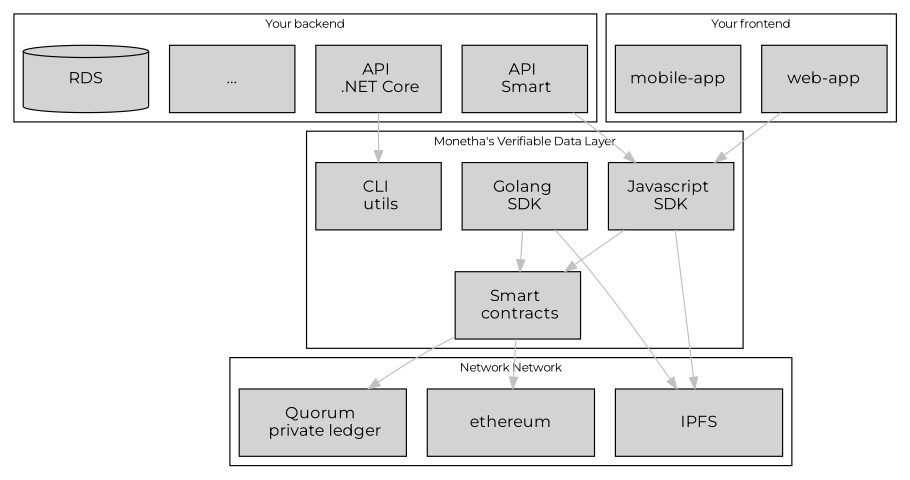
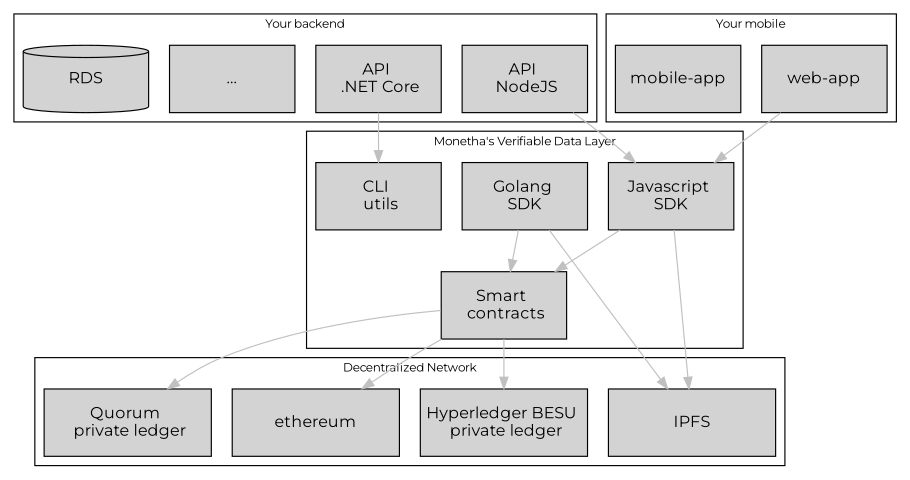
  digraph {
    color=black
    fontcolor=blacks
    fontname=Montserrat
    fontsize=10
    node [fontname=Montserrat margin=0 shape=box style=filled]
    edge [color=grey fontname=Montserrat fontsize=10]
    n1 [height=0.8 label="Golang \nSDK" width=1.5]
    n2 [height=0.8 label="Smart \n contracts" width=1.5]
    n3 [height=0.8 label="Javascript \nSDK" width=1.5]
    n4 [height=0.8 label="CLI \n utils" width=1.5]
-   n5 [height=0.8 label="API \n Smart" width=1.5]
+   n5 [height=0.8 label="API \n NodeJS" width=1.5]
    n6 [height=0.8 label="API \n .NET Core" width=1.5]
    n7 [height=0.8 label="..." width=1.5]
    RDS [height=0.8 shape=cylinder width=1.5]
    "web-app" [height=0.8 width=1.5]
    "mobile-app" [height=0.8 width=1.5]
    n11 [height=0.8 label=IPFS width=2]
    n12 [height=0.8 label=ethereum width=2]
    n13 [height=0.8 label="Quorum \n private ledger" width=2]
+   n14 [height=0.8 label="Hyperledger BESU \n private ledger" width=2]
    subgraph cluster_1 {
      label="Monetha's Verifiable Data Layer"
      n1
      n2
      n3
      n4
    }
    subgraph cluster_2 {
      label="Your backend"
      n5
      n6
      n7
      RDS
    }
    subgraph cluster_3 {
-     label="Your frontend"
+     label="Your mobile"
      "web-app"
      "mobile-app"
    }
    subgraph cluster_4 {
-     label="Network Network"
+     label="Decentralized Network"
      n11
      n12
      n13
+     n14
    }
    n1 -> n2
    n1 -> n11
    n2 -> n12
    n2 -> n13
+   n2 -> n14
    n3 -> n2
    n3 -> n11
    n5 -> n3
    n6 -> n4
    "web-app" -> n3
  }
